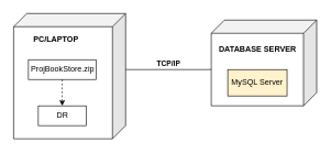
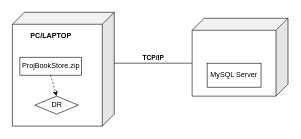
  <mxCell id="0" />
  <mxCell id="1" parent="0" />
  <mxCell id="2" value="" style="group" vertex="1" connectable="0" parent="1"><mxGeometry x="320" y="30" width="160" height="130" as="geometry" /></mxCell>
  <mxCell id="3" value="" style="shape=cube;whiteSpace=wrap;html=1;boundedLbl=1;backgroundOutline=1;darkOpacity=0.05;darkOpacity2=0.1;rotation=0;size=20;direction=west;flipH=0;flipV=1;" vertex="1" parent="2"><mxGeometry width="160" height="130" as="geometry" /></mxCell>
- <mxCell id="4" value="&lt;b&gt;DATABASE SERVER&lt;/b&gt;" style="text;html=1;align=center;verticalAlign=middle;resizable=0;points=[];autosize=1;strokeColor=none;fillColor=none;" vertex="1" parent="2"><mxGeometry y="30" width="140" height="30" as="geometry" /></mxCell>
- <mxCell id="5" value="MySQL Server" style="rounded=0;whiteSpace=wrap;html=1;fillColor=#fff2cc;" vertex="1" parent="2"><mxGeometry x="25" y="75" width="90" height="40" as="geometry" /></mxCell>
+ <mxCell id="5" value="MySQL Server" style="rounded=0;whiteSpace=wrap;html=1;" vertex="1" parent="2"><mxGeometry x="25" y="75" width="90" height="40" as="geometry" /></mxCell>
  <mxCell id="6" value="" style="group" vertex="1" connectable="0" parent="1"><mxGeometry x="20" y="20" width="170" height="190" as="geometry" /></mxCell>
  <mxCell id="7" value="" style="shape=cube;whiteSpace=wrap;html=1;boundedLbl=1;backgroundOutline=1;darkOpacity=0.05;darkOpacity2=0.1;rotation=0;size=20;direction=west;flipH=0;flipV=1;" vertex="1" parent="6"><mxGeometry width="170" height="190" as="geometry" /></mxCell>
  <mxCell id="8" value="&lt;b&gt;PC/LAPTOP&lt;/b&gt;" style="text;html=1;align=center;verticalAlign=middle;resizable=0;points=[];autosize=1;strokeColor=none;fillColor=none;" vertex="1" parent="6"><mxGeometry x="18.75" y="25" width="90" height="30" as="geometry" /></mxCell>
- <mxCell id="9" value="ProjBookStore.zip" style="rounded=0;whiteSpace=wrap;html=1;" vertex="1" parent="6"><mxGeometry x="22.5" y="70" width="102.5" height="30" as="geometry" /></mxCell>
- <mxCell id="10" value="DR" style="rounded=0;whiteSpace=wrap;html=1;" vertex="1" parent="6"><mxGeometry x="37.5" y="140" width="72.5" height="30" as="geometry" /></mxCell>
+ <mxCell id="9" value="ProjBookStore.zip" style="rounded=0;whiteSpace=wrap;html=1;" vertex="1" parent="6"><mxGeometry x="12.5" y="75" width="102.5" height="30" as="geometry" /></mxCell>
+ <mxCell id="10" value="DR" style="rhombus;whiteSpace=wrap;html=1;" vertex="1" parent="6"><mxGeometry x="37.5" y="140" width="72.5" height="30" as="geometry" /></mxCell>
  <mxCell id="11" value="" style="endArrow=classic;html=1;rounded=0;entryX=0.5;entryY=0;entryDx=0;entryDy=0;exitX=0.5;exitY=1;exitDx=0;exitDy=0;dashed=1;" edge="1" parent="6" source="9" target="10"><mxGeometry width="50" height="50" relative="1" as="geometry"><mxPoint x="90" y="130" as="sourcePoint" /><mxPoint x="140" y="80" as="targetPoint" /></mxGeometry></mxCell>
  <mxCell id="12" value="&lt;b&gt;TCP/IP&lt;/b&gt;" style="endArrow=none;html=1;rounded=0;exitX=0;exitY=0;exitDx=0;exitDy=85;exitPerimeter=0;entryX=0;entryY=0;entryDx=160;entryDy=75;entryPerimeter=0;verticalAlign=bottom;" edge="1" parent="1" source="7" target="3"><mxGeometry width="50" height="50" relative="1" as="geometry"><mxPoint x="240" y="210" as="sourcePoint" /><mxPoint x="290" y="160" as="targetPoint" /></mxGeometry></mxCell>
